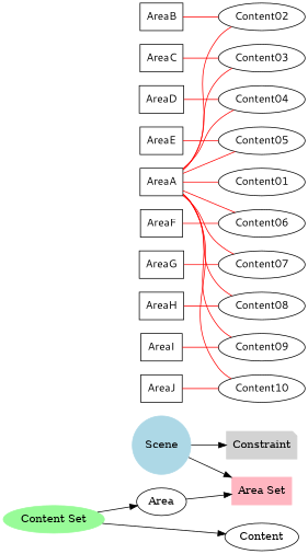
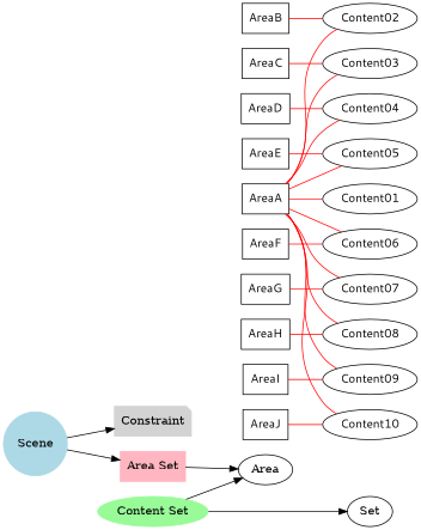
  digraph {
    clusterrank=global
    rankdir=LR
    node [shape=ellipse fontname="Meiryo UI"]
    edge [color=red dir=none]
    Area [fontname=""]
    n2 [label=AreaA shape=box]
    n3 [label=AreaB shape=box]
    n4 [label=AreaC shape=box]
    n5 [label=AreaD shape=box]
    n6 [label=AreaE shape=box]
    n7 [label=AreaF shape=box]
    n8 [label=AreaG shape=box]
    n9 [label=AreaH shape=box]
    n10 [label=AreaI shape=box]
    n11 [label=AreaJ shape=box]
-   Content [fontname=""]
+   Content [label=Set fontname=""]
    n13 [label=Content01]
    n14 [label=Content02]
    n15 [label=Content03]
    n16 [label=Content04]
    n17 [label=Content05]
    n18 [label=Content06]
    n19 [label=Content07]
    n20 [label=Content08]
    n21 [label=Content09]
    n22 [label=Content10]
    Constraint [color=lightgrey shape=note style=filled fontname=""]
    "Area Set" [color=lightpink shape=box style=filled fontname=""]
    "Content Set" [color=palegreen style=filled fontname=""]
    Scene [color=lightblue shape=circle style=filled fontname=""]
    subgraph sub_1 {
      rank=same
      Area
      n2
      n3
      n4
      n5
      n6
      n7
      n8
      n9
      n10
      n11
    }
    subgraph sub_2 {
      rank=same
      Content
      n13
      n14
      n15
      n16
      n17
      n18
      n19
      n20
      n21
      n22
    }
    subgraph sub_3 {
      rank=same
      Constraint
    }
    subgraph sub_4 {
      rank=same
      Constraint
    }
    subgraph sub_5 {
      rank=same
      Constraint
    }
    subgraph sub_6 {
      "Area Set"
    }
    subgraph sub_7 {
      "Content Set"
    }
    subgraph sub_8 {
      rank=same
      Scene
    }
    n2 -> n13
    n2 -> n14
    n2 -> n15
    n2 -> n16
    n2 -> n17
    n2 -> n18
    n2 -> n19
    n2 -> n20
    n2 -> n21
    n2 -> n22
    n3 -> n14
    n4 -> n15
    n5 -> n16
    n6 -> n17
    n7 -> n18
    n8 -> n19
    n9 -> n20
    n10 -> n21
    n11 -> n22
-   Area -> "Area Set" [color="" dir=""]
+   "Area Set" -> Area [color="" dir=""]
    "Content Set" -> Area [color="" dir=""]
    "Content Set" -> Content [color="" dir=""]
    Scene -> Constraint [color="" dir=""]
    Scene -> "Area Set" [color="" dir=""]
  }
